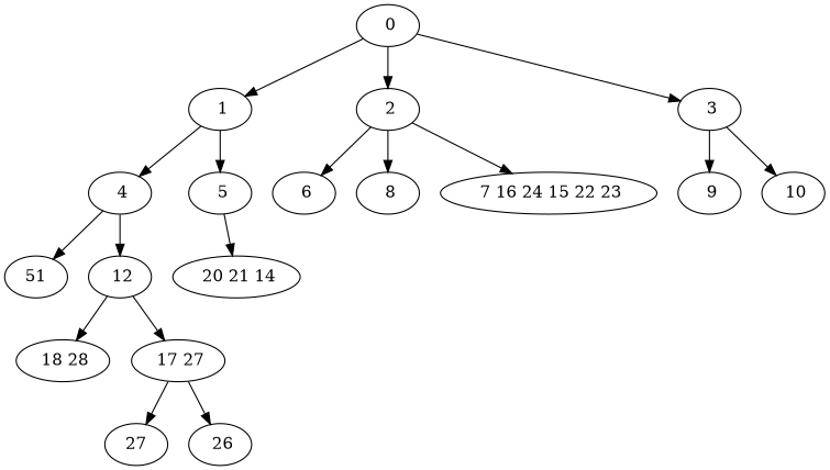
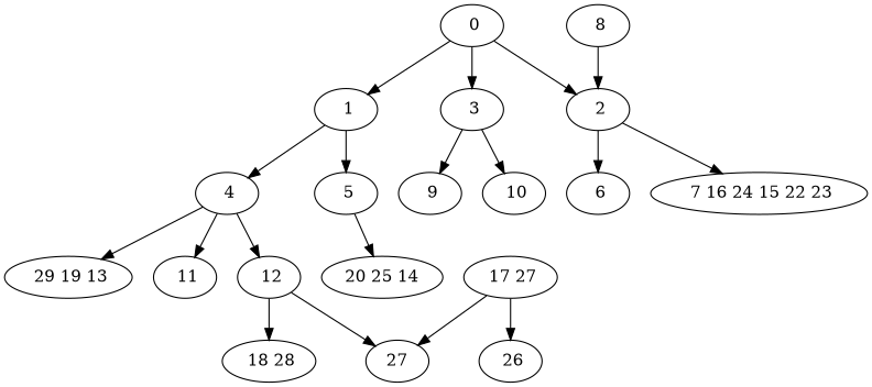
  digraph {
    " 0"
    " 1"
    " 2"
    " 3"
    " 4"
    " 5"
    " 6"
    " 8"
    " 7 16 24 15 22 23"
    " 9"
    " 10"
-   " 11" [label=51]
+   " 11"
    " 12"
-   " 20 21 14"
+   " 29 19 13"
+   " 20 21 14" [label="20 25 14"]
    " 18 28"
    " 17 27"
    n18 [label=27]
    " 26"
    " 0" -> " 1"
    " 0" -> " 2"
    " 0" -> " 3"
    " 1" -> " 4"
    " 1" -> " 5"
    " 2" -> " 6"
-   " 2" -> " 8"
+   " 8" -> " 2"
    " 2" -> " 7 16 24 15 22 23"
    " 3" -> " 9"
    " 3" -> " 10"
    " 4" -> " 11"
    " 4" -> " 12"
+   " 4" -> " 29 19 13"
    " 5" -> " 20 21 14"
    " 12" -> " 18 28"
-   " 12" -> " 17 27"
+   " 12" -> n18
    " 17 27" -> n18
    " 17 27" -> " 26"
  }
